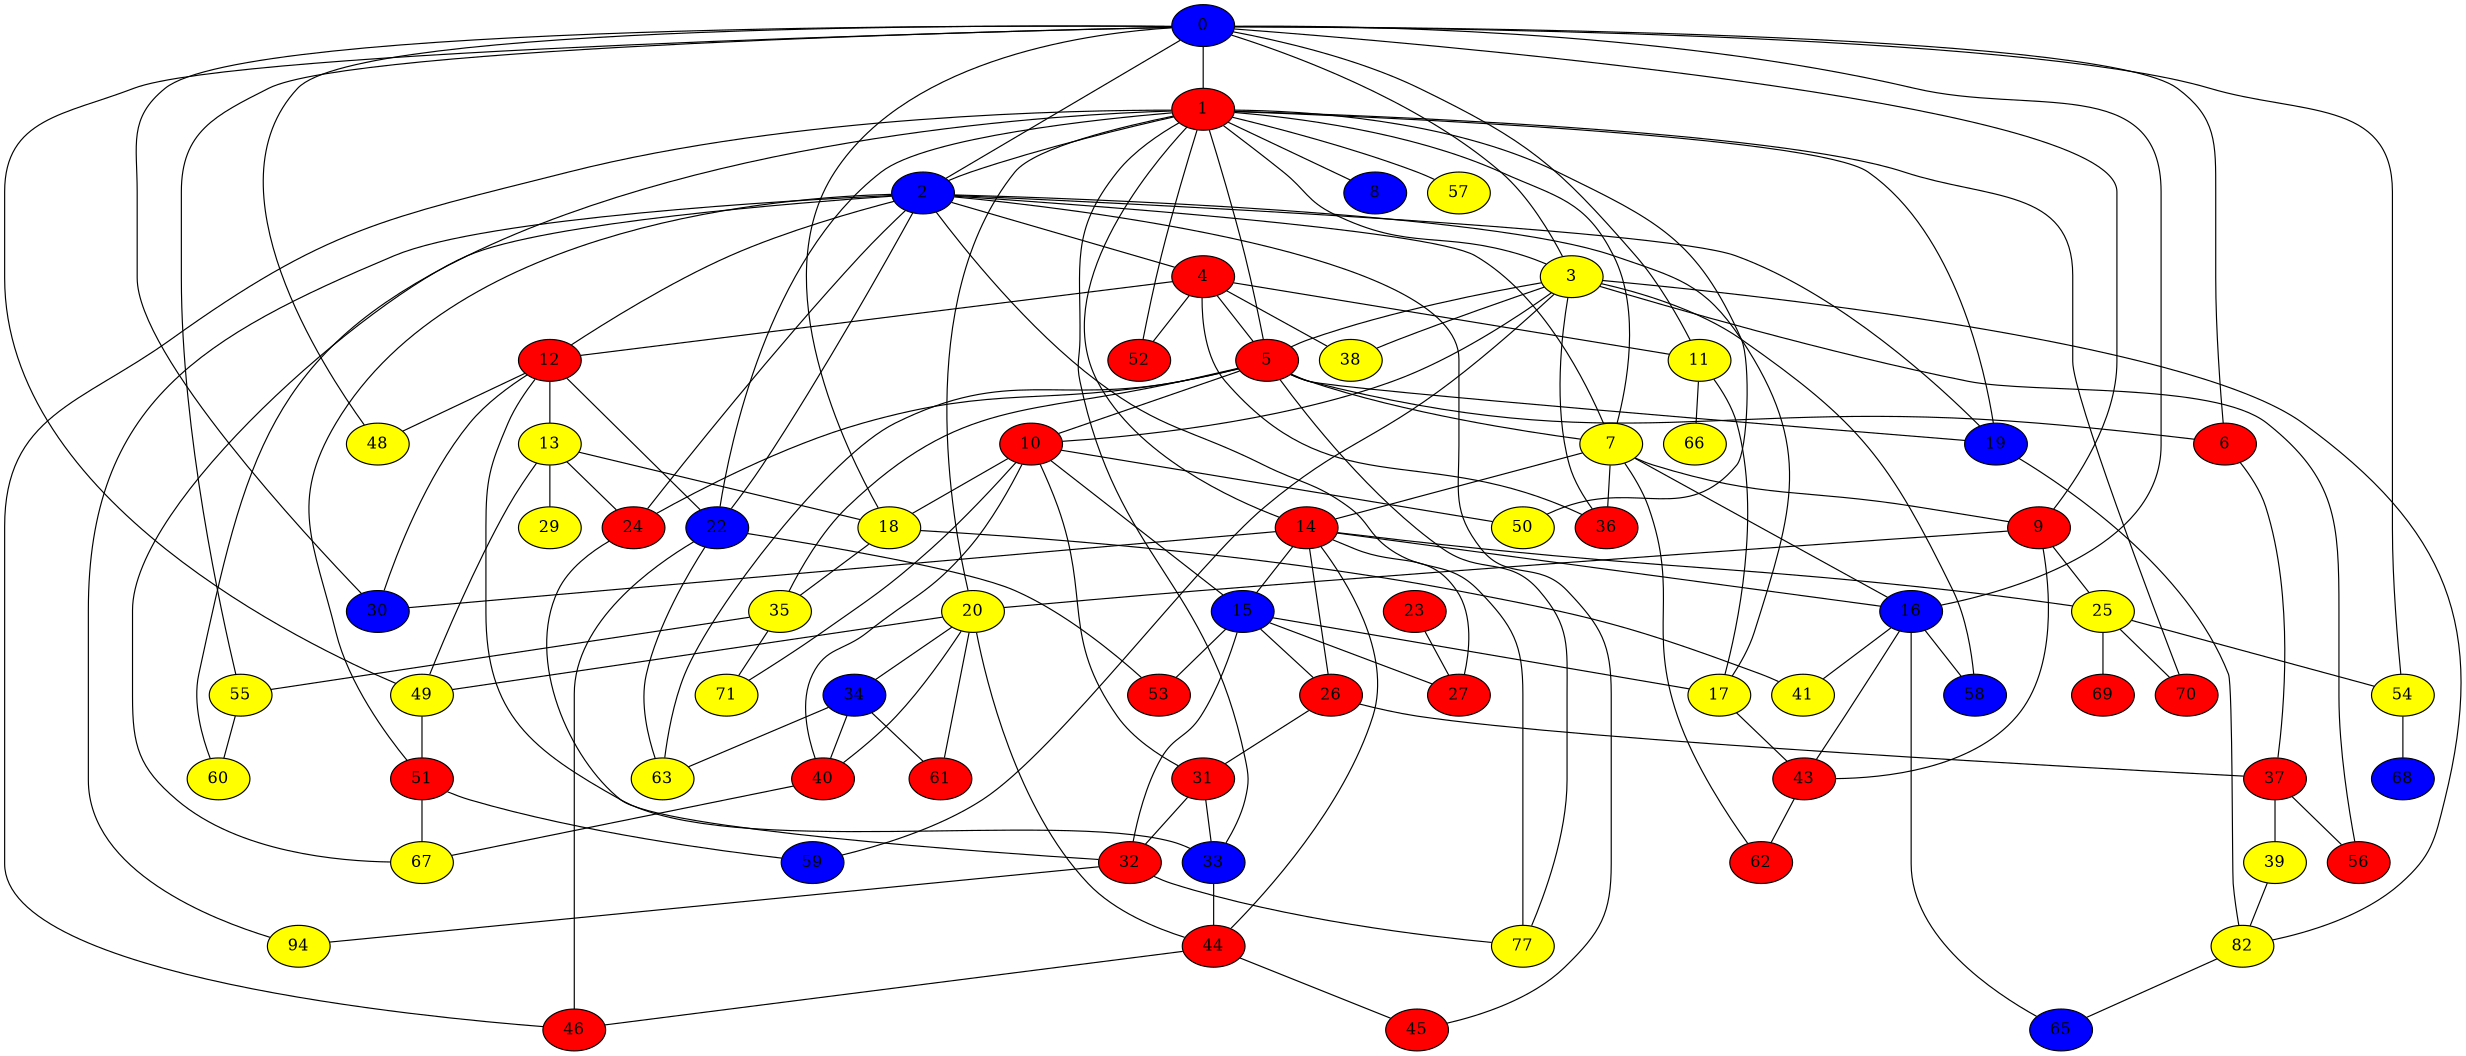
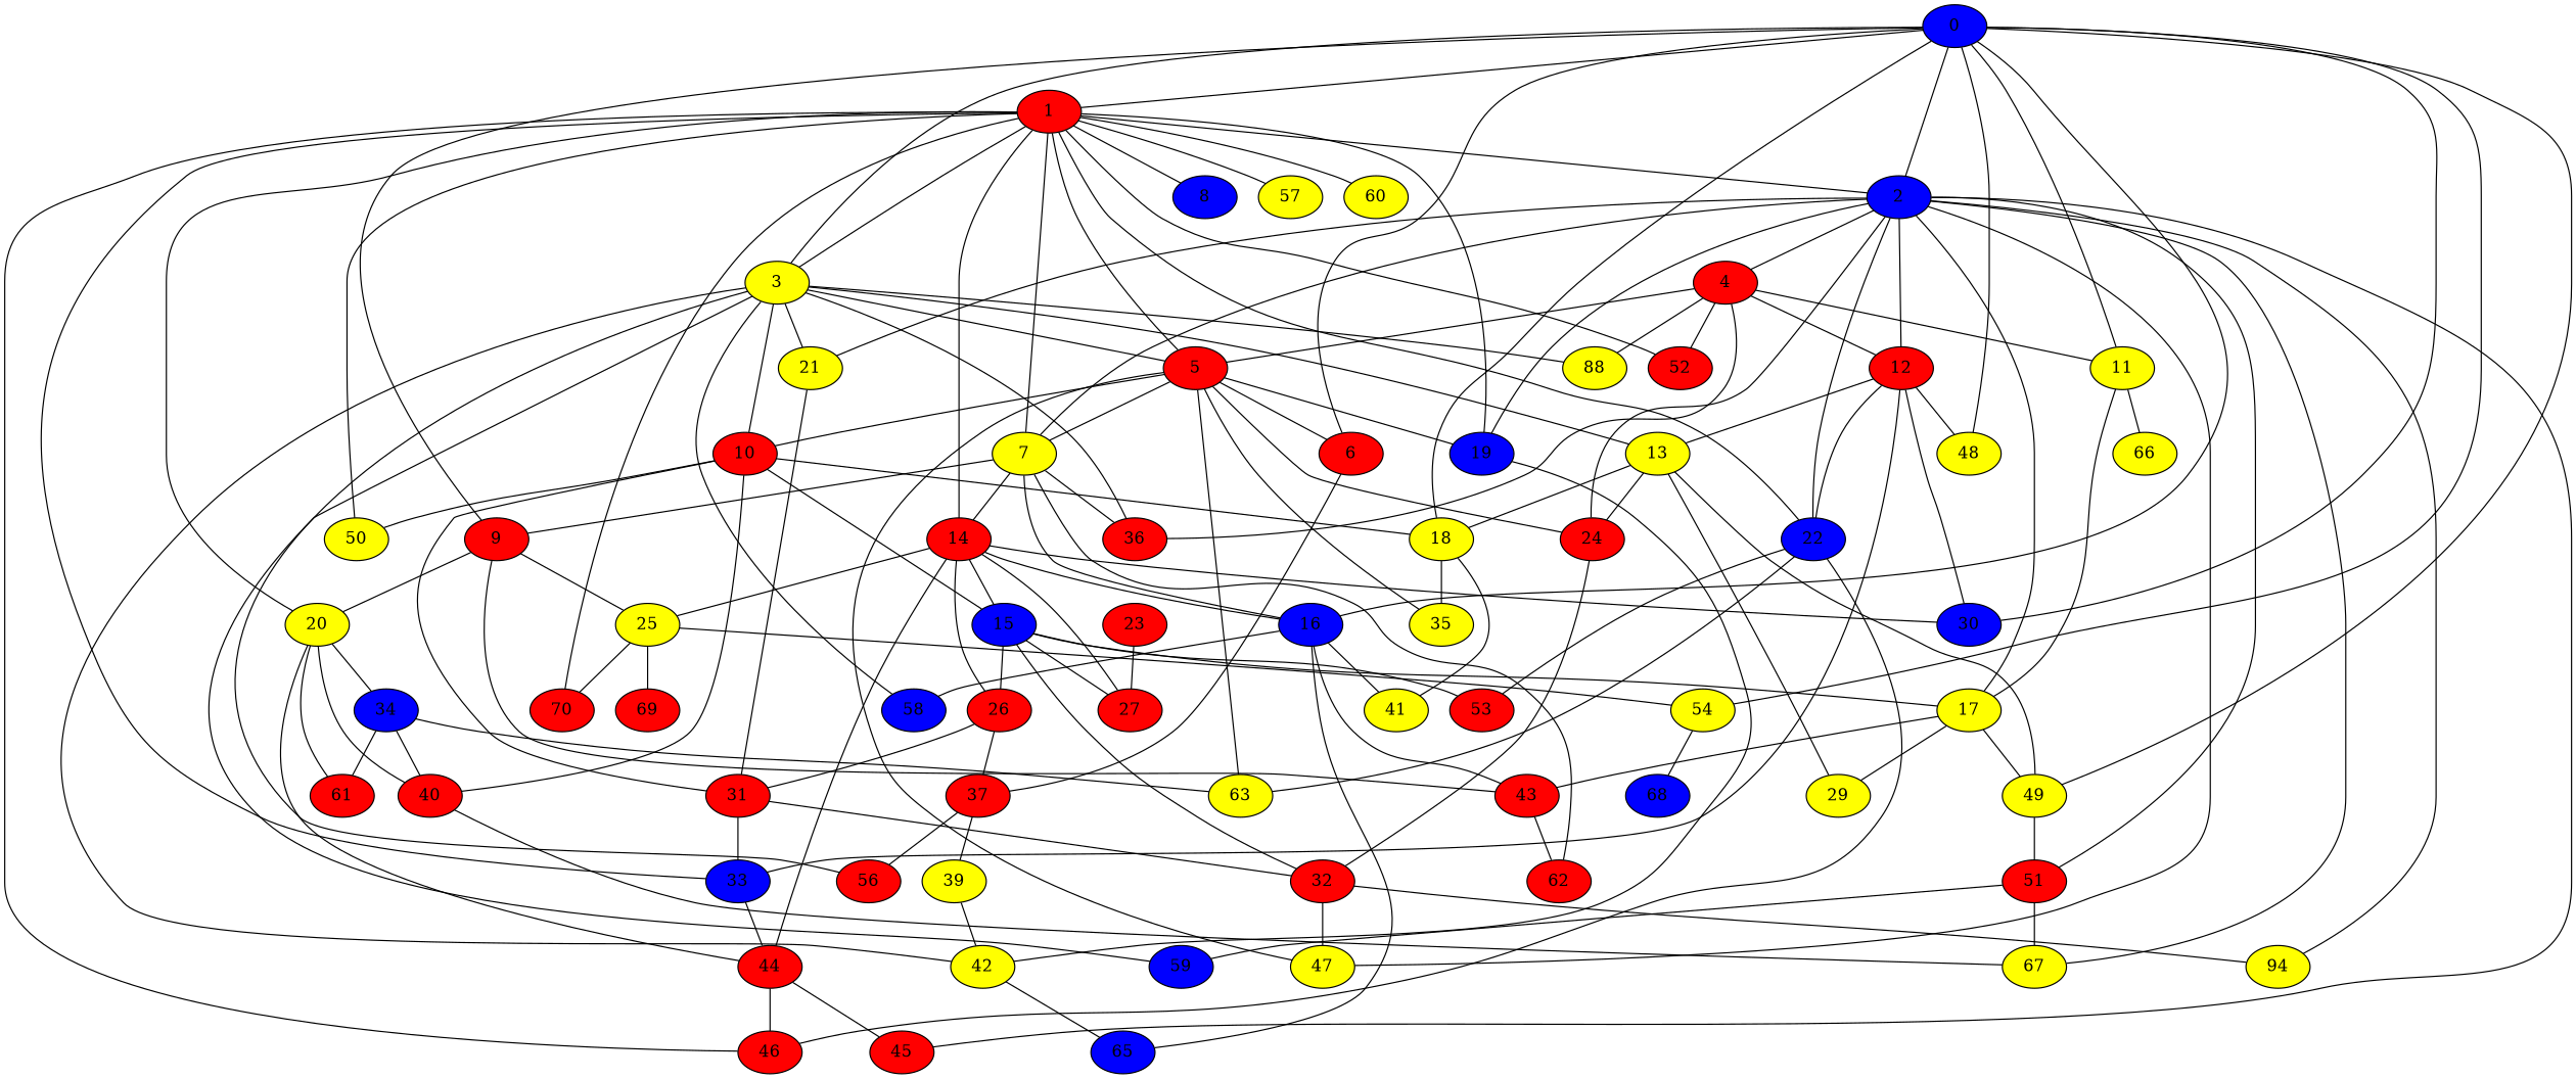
  graph {
    node [fillcolor=red style=filled]
    0 [fillcolor=blue]
    1
    2 [fillcolor=blue]
    3 [fillcolor=yellow]
    6
    9
    11 [fillcolor=yellow]
    16 [fillcolor=blue]
    18 [fillcolor=yellow]
    30 [fillcolor=blue]
    48 [fillcolor=yellow]
    49 [fillcolor=yellow]
    54 [fillcolor=yellow]
-   55 [fillcolor=yellow]
    5
    7 [fillcolor=yellow]
    8 [fillcolor=blue]
    14
    19 [fillcolor=blue]
    20 [fillcolor=yellow]
    22 [fillcolor=blue]
    33 [fillcolor=blue]
    46
    50 [fillcolor=yellow]
    52
    57 [fillcolor=yellow]
    60 [fillcolor=yellow]
    70
    4
    12
    17 [fillcolor=yellow]
+   21 [fillcolor=yellow]
    24
    45
-   47 [fillcolor=yellow label=77]
+   47 [fillcolor=yellow]
    51
    n37 [fillcolor=yellow label=94]
    67 [fillcolor=yellow]
    10
    13 [fillcolor=yellow]
    36
-   38 [fillcolor=yellow]
-   42 [fillcolor=yellow label=82]
+   38 [fillcolor=yellow label=88]
+   42 [fillcolor=yellow]
    56
    58 [fillcolor=blue]
    59 [fillcolor=blue]
    37
    25 [fillcolor=yellow]
    43
    66 [fillcolor=yellow]
    41 [fillcolor=yellow]
    65 [fillcolor=blue]
    35 [fillcolor=yellow]
    68 [fillcolor=blue]
    63 [fillcolor=yellow]
    62
    15 [fillcolor=blue]
    26
    27
    44
    40
    34 [fillcolor=blue]
    61
    53
    29 [fillcolor=yellow]
    31
    32
-   71 [fillcolor=yellow]
    39 [fillcolor=yellow]
    69
    23
    0 -- 1
    0 -- 2
    0 -- 3
    0 -- 6
    0 -- 9
    0 -- 11
    0 -- 16
    0 -- 18
    0 -- 30
    0 -- 48
    0 -- 49
    0 -- 54
-   0 -- 55
    1 -- 2
    1 -- 3
    1 -- 5
    1 -- 7
    1 -- 8
    1 -- 14
    1 -- 19
    1 -- 20
    1 -- 22
    1 -- 33
    1 -- 46
    1 -- 50
    1 -- 52
    1 -- 57
    1 -- 60
    1 -- 70
    2 -- 7
    2 -- 19
    2 -- 22
    2 -- 4
    2 -- 12
    2 -- 17
+   2 -- 21
    2 -- 24
    2 -- 45
    2 -- 47
    2 -- 51
    2 -- n37
    2 -- 67
    3 -- 5
+   3 -- 21
    3 -- 10
+   3 -- 13
    3 -- 36
    3 -- 38
    3 -- 42
    3 -- 56
    3 -- 58
    3 -- 59
    6 -- 37
    9 -- 20
    9 -- 25
    9 -- 43
    11 -- 17
    11 -- 66
    16 -- 58
    16 -- 43
    16 -- 41
    16 -- 65
    18 -- 41
    18 -- 35
    49 -- 51
    54 -- 68
-   55 -- 60
    5 -- 6
    5 -- 7
    5 -- 19
    5 -- 24
    5 -- 47
    5 -- 10
    5 -- 35
    5 -- 63
    7 -- 9
    7 -- 16
    7 -- 14
    7 -- 36
    7 -- 62
    14 -- 16
    14 -- 30
    14 -- 25
    14 -- 15
    14 -- 26
    14 -- 27
    14 -- 44
    19 -- 42
    20 -- 44
    20 -- 40
    20 -- 34
    20 -- 61
    22 -- 46
    22 -- 63
    22 -- 53
    33 -- 44
    4 -- 11
    4 -- 5
    4 -- 52
    4 -- 12
    4 -- 36
    4 -- 38
    12 -- 30
    12 -- 48
    12 -- 22
    12 -- 33
    12 -- 13
-   20 -- 49
+   17 -- 49
    17 -- 43
+   17 -- 29
+   21 -- 31
    24 -- 32
    51 -- 67
    51 -- 59
    10 -- 18
    10 -- 50
    10 -- 15
    10 -- 40
    10 -- 31
-   10 -- 71
    13 -- 18
    13 -- 49
    13 -- 24
    13 -- 29
    42 -- 65
    37 -- 56
    37 -- 39
    25 -- 54
    25 -- 70
    25 -- 69
    43 -- 62
-   35 -- 55
-   35 -- 71
    15 -- 17
    15 -- 26
    15 -- 27
    15 -- 53
    15 -- 32
    26 -- 37
    26 -- 31
    44 -- 46
    44 -- 45
    40 -- 67
    34 -- 63
    34 -- 40
    34 -- 61
    31 -- 33
    31 -- 32
    32 -- 47
    32 -- n37
    39 -- 42
    23 -- 27
  }
